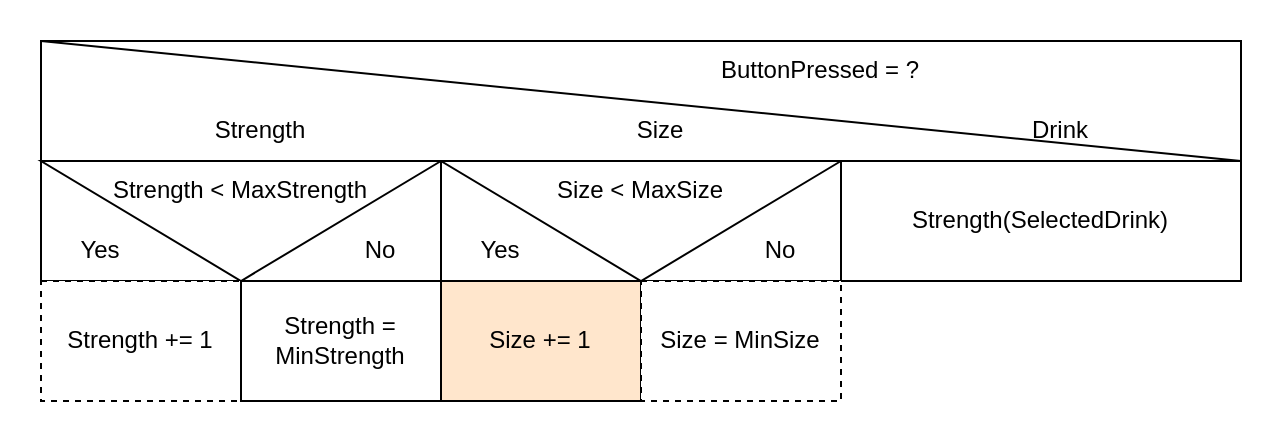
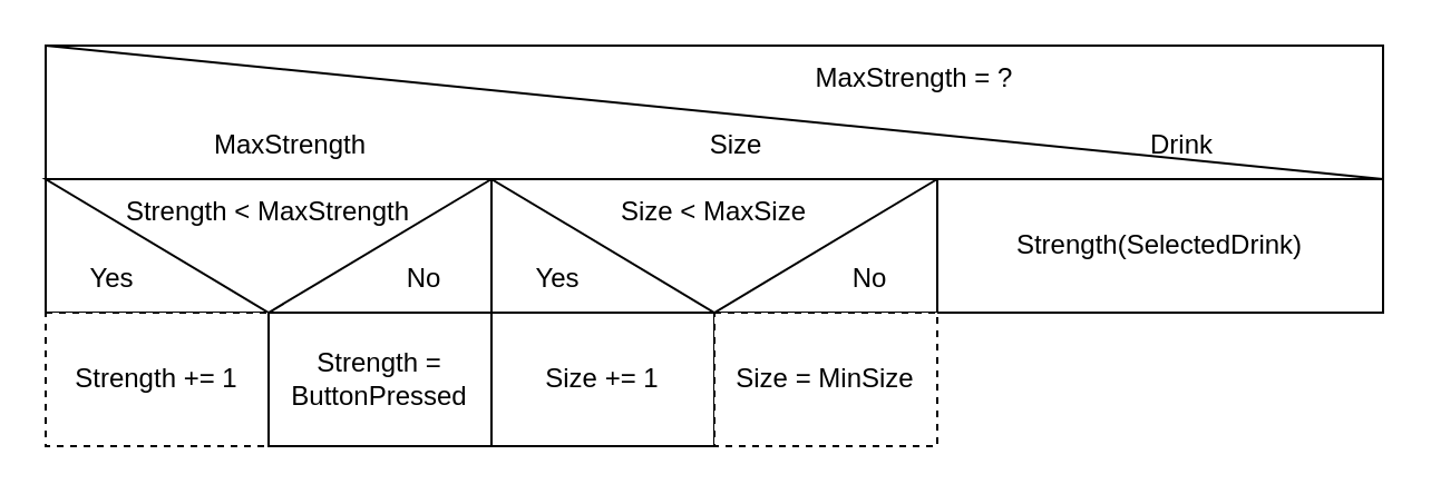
  <mxCell id="0" />
  <mxCell id="1" parent="0" />
  <mxCell id="2" value="" style="group;flipH=0;flipV=0;" vertex="1" connectable="0" parent="1"><mxGeometry x="20" y="20" width="600" height="180" as="geometry" /></mxCell>
  <mxCell id="3" value="" style="rounded=0;whiteSpace=wrap;html=1;" vertex="1" parent="2"><mxGeometry y="60" width="200" height="60" as="geometry" /></mxCell>
  <mxCell id="4" value="" style="rounded=0;whiteSpace=wrap;html=1;" vertex="1" parent="2"><mxGeometry width="600" height="60" as="geometry" /></mxCell>
  <mxCell id="5" value="Drink" style="text;html=1;strokeColor=none;fillColor=none;align=center;verticalAlign=middle;whiteSpace=wrap;rounded=0;" vertex="1" parent="2"><mxGeometry x="450" y="30" width="120" height="30" as="geometry" /></mxCell>
- <mxCell id="6" value="Strength" style="text;html=1;strokeColor=none;fillColor=none;align=center;verticalAlign=middle;whiteSpace=wrap;rounded=0;" vertex="1" parent="2"><mxGeometry x="50" y="30" width="120" height="30" as="geometry" /></mxCell>
- <mxCell id="7" value="ButtonPressed = ?" style="text;html=1;strokeColor=none;fillColor=none;align=center;verticalAlign=middle;whiteSpace=wrap;rounded=0;" vertex="1" parent="2"><mxGeometry x="280" width="220" height="30" as="geometry" /></mxCell>
+ <mxCell id="6" value="MaxStrength" style="text;html=1;strokeColor=none;fillColor=none;align=center;verticalAlign=middle;whiteSpace=wrap;rounded=0;" vertex="1" parent="2"><mxGeometry x="50" y="30" width="120" height="30" as="geometry" /></mxCell>
+ <mxCell id="7" value="MaxStrength = ?" style="text;html=1;strokeColor=none;fillColor=none;align=center;verticalAlign=middle;whiteSpace=wrap;rounded=0;" vertex="1" parent="2"><mxGeometry x="280" width="220" height="30" as="geometry" /></mxCell>
  <mxCell id="8" value="" style="endArrow=none;html=1;entryX=0;entryY=0;entryDx=0;entryDy=0;exitX=1;exitY=1;exitDx=0;exitDy=0;" edge="1" parent="2" source="4" target="4"><mxGeometry width="50" height="50" relative="1" as="geometry"><mxPoint x="1120" y="270" as="sourcePoint" /><mxPoint x="1220" y="220" as="targetPoint" /></mxGeometry></mxCell>
  <mxCell id="9" value="Size" style="text;html=1;strokeColor=none;fillColor=none;align=center;verticalAlign=middle;whiteSpace=wrap;rounded=0;" vertex="1" parent="2"><mxGeometry x="250" y="30" width="120" height="30" as="geometry" /></mxCell>
  <mxCell id="10" value="" style="rounded=0;whiteSpace=wrap;html=1;" vertex="1" parent="2"><mxGeometry x="200" y="60" width="200" height="60" as="geometry" /></mxCell>
  <mxCell id="11" value="Strength(SelectedDrink)" style="rounded=0;whiteSpace=wrap;html=1;" vertex="1" parent="2"><mxGeometry x="400" y="60" width="200" height="60" as="geometry" /></mxCell>
  <mxCell id="12" value="Strength &amp;lt; MaxStrength" style="triangle;whiteSpace=wrap;html=1;direction=south;spacingTop=-30;" vertex="1" parent="2"><mxGeometry y="60" width="200" height="60" as="geometry" /></mxCell>
  <mxCell id="13" value="Size &amp;lt; MaxSize" style="triangle;whiteSpace=wrap;html=1;direction=south;spacingTop=-30;" vertex="1" parent="2"><mxGeometry x="200" y="60" width="200" height="60" as="geometry" /></mxCell>
  <mxCell id="14" value="Yes" style="text;html=1;strokeColor=none;fillColor=none;align=center;verticalAlign=middle;whiteSpace=wrap;rounded=0;" vertex="1" parent="2"><mxGeometry y="90" width="60" height="30" as="geometry" /></mxCell>
  <mxCell id="15" value="No" style="text;html=1;strokeColor=none;fillColor=none;align=center;verticalAlign=middle;whiteSpace=wrap;rounded=0;" vertex="1" parent="2"><mxGeometry x="140" y="90" width="60" height="30" as="geometry" /></mxCell>
  <mxCell id="16" value="Yes" style="text;html=1;strokeColor=none;fillColor=none;align=center;verticalAlign=middle;whiteSpace=wrap;rounded=0;" vertex="1" parent="2"><mxGeometry x="200" y="90" width="60" height="30" as="geometry" /></mxCell>
  <mxCell id="17" value="No" style="text;html=1;strokeColor=none;fillColor=none;align=center;verticalAlign=middle;whiteSpace=wrap;rounded=0;" vertex="1" parent="2"><mxGeometry x="340" y="90" width="60" height="30" as="geometry" /></mxCell>
  <mxCell id="18" value="Strength += 1" style="rounded=0;whiteSpace=wrap;html=1;dashed=1;" vertex="1" parent="2"><mxGeometry y="120" width="100" height="60" as="geometry" /></mxCell>
- <mxCell id="19" value="Strength = MinStrength" style="rounded=0;whiteSpace=wrap;html=1;" vertex="1" parent="2"><mxGeometry x="100" y="120" width="100" height="60" as="geometry" /></mxCell>
- <mxCell id="20" value="Size += 1" style="rounded=0;whiteSpace=wrap;html=1;fillColor=#ffe6cc;" vertex="1" parent="2"><mxGeometry x="200" y="120" width="100" height="60" as="geometry" /></mxCell>
+ <mxCell id="19" value="Strength = ButtonPressed" style="rounded=0;whiteSpace=wrap;html=1;" vertex="1" parent="2"><mxGeometry x="100" y="120" width="100" height="60" as="geometry" /></mxCell>
+ <mxCell id="20" value="Size += 1" style="rounded=0;whiteSpace=wrap;html=1;" vertex="1" parent="2"><mxGeometry x="200" y="120" width="100" height="60" as="geometry" /></mxCell>
  <mxCell id="21" value="Size = MinSize" style="rounded=0;whiteSpace=wrap;html=1;dashed=1;" vertex="1" parent="2"><mxGeometry x="300" y="120" width="100" height="60" as="geometry" /></mxCell>
